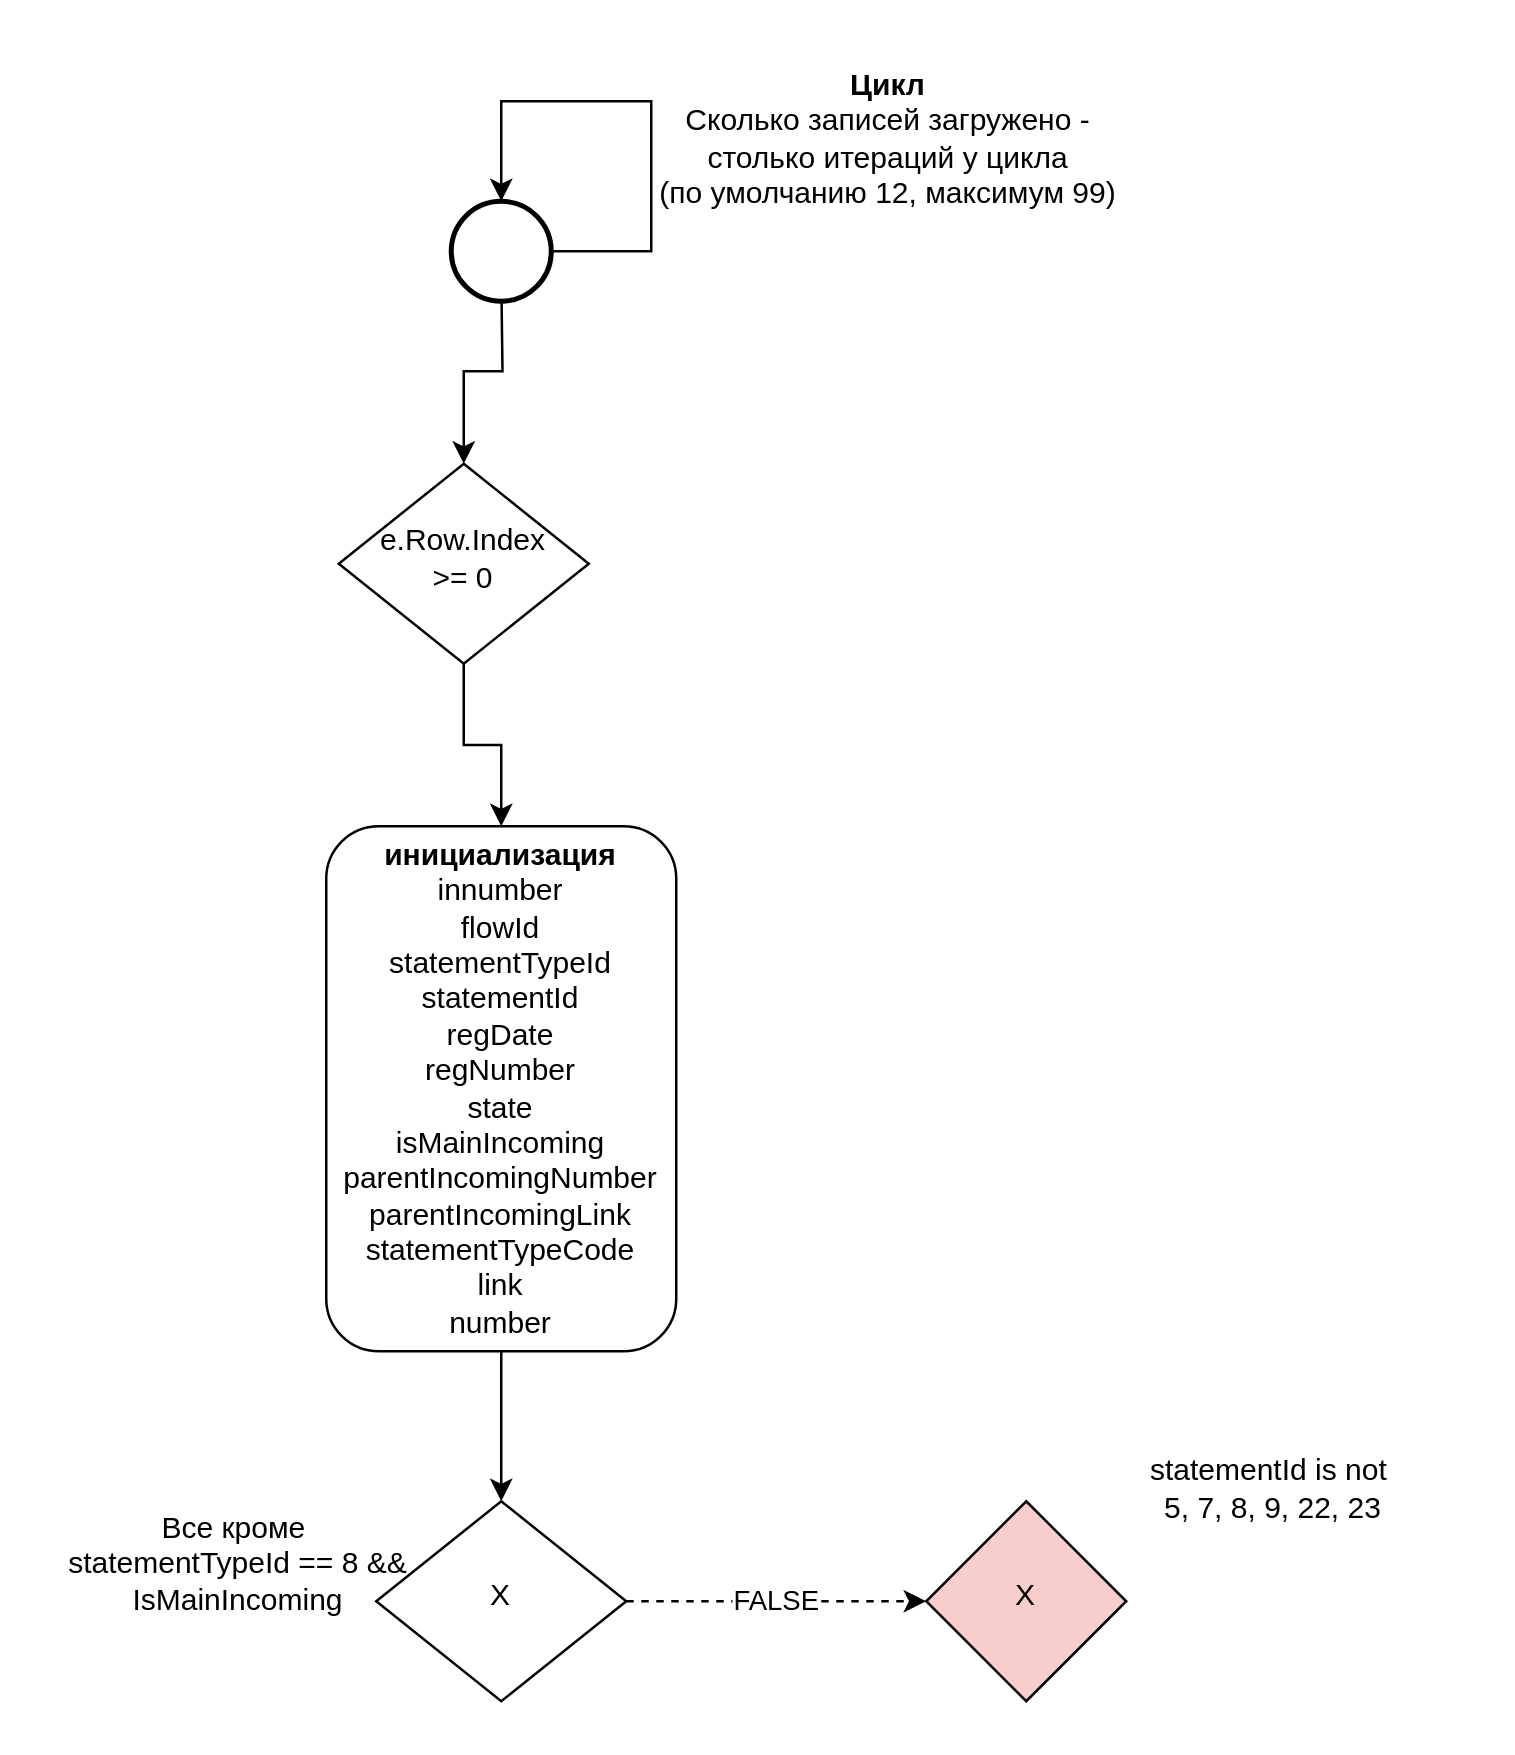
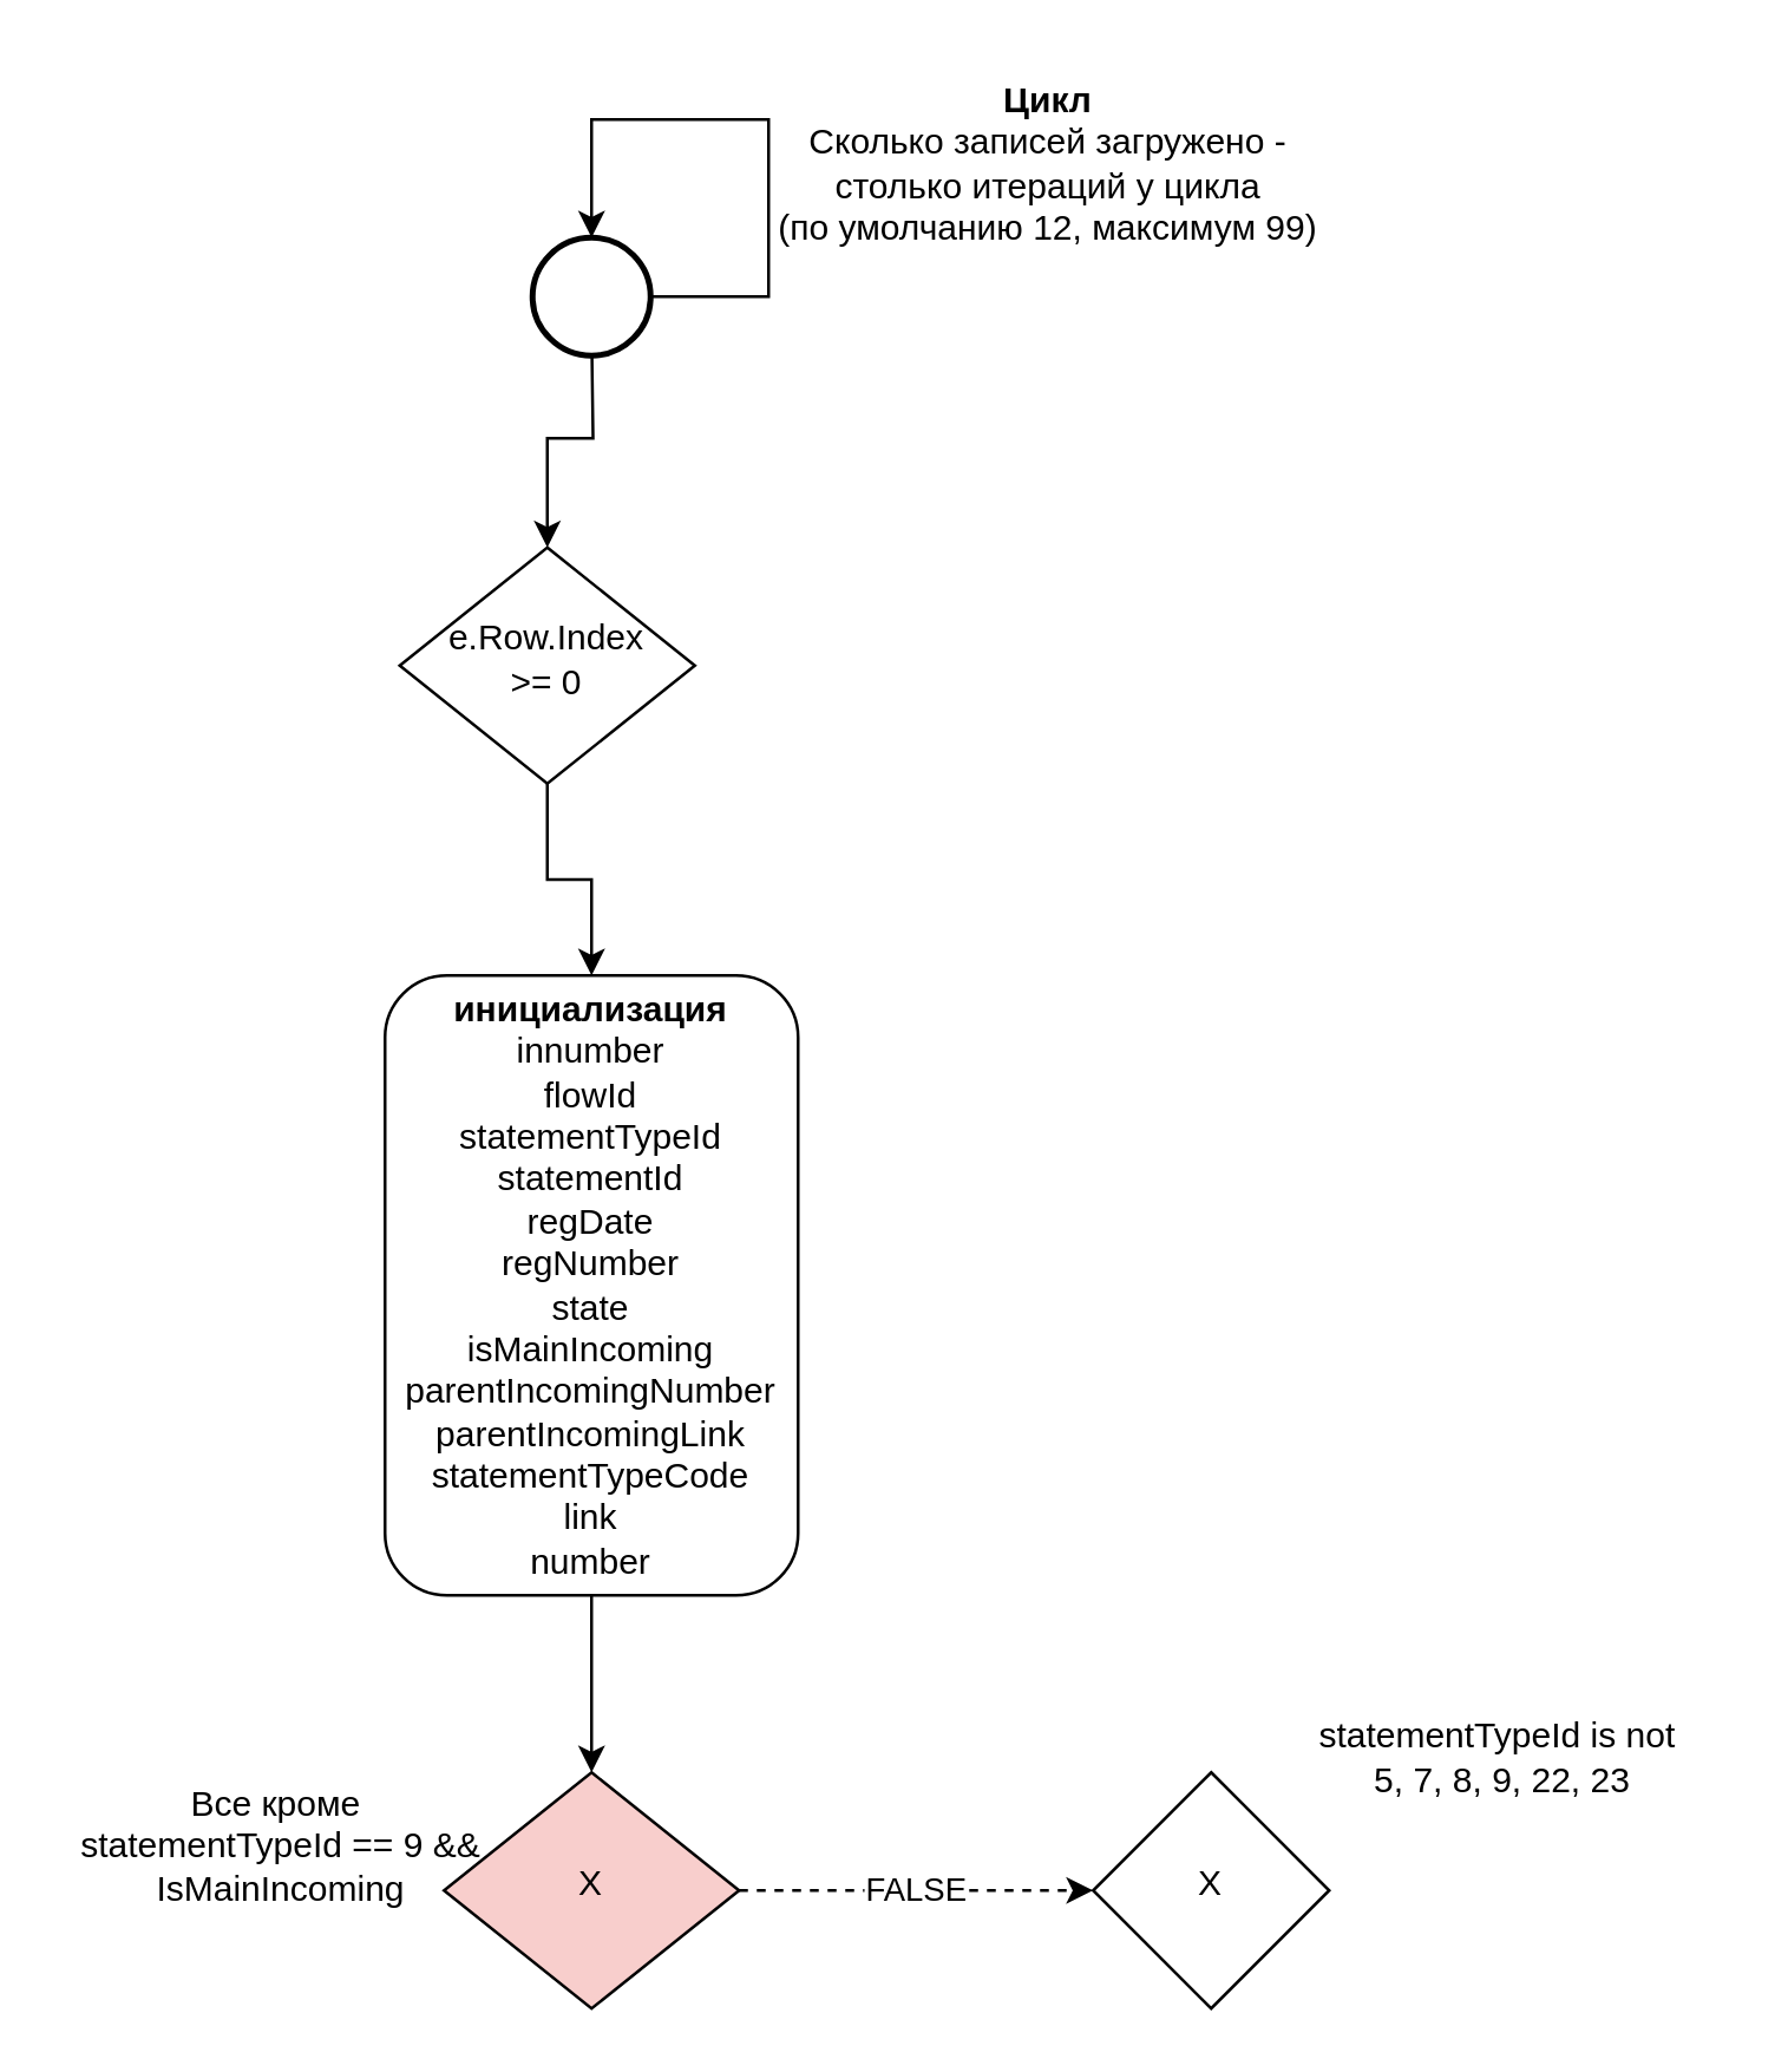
  <mxCell id="0" />
  <mxCell id="1" parent="0" />
  <mxCell id="2" style="edgeStyle=orthogonalEdgeStyle;rounded=0;orthogonalLoop=1;jettySize=auto;html=1;exitX=0.5;exitY=1;exitDx=0;exitDy=0;entryX=0.5;entryY=0;entryDx=0;entryDy=0;" edge="1" parent="1" source="3" target="5"><mxGeometry relative="1" as="geometry" /></mxCell>
  <mxCell id="3" value="e.Row.Index &lt;br&gt;&amp;gt;= 0" style="rhombus;whiteSpace=wrap;html=1;shadow=0;fontFamily=Helvetica;fontSize=12;align=center;strokeWidth=1;spacing=6;spacingTop=-4;" parent="1" vertex="1"><mxGeometry x="135" y="185" width="100" height="80" as="geometry" /></mxCell>
  <mxCell id="4" style="edgeStyle=orthogonalEdgeStyle;rounded=0;orthogonalLoop=1;jettySize=auto;html=1;" edge="1" parent="1" source="5" target="11"><mxGeometry relative="1" as="geometry" /></mxCell>
  <mxCell id="5" value="&lt;b&gt;инициализация&lt;br&gt;&lt;/b&gt;innumber&lt;br&gt;flowId&lt;br&gt;statementTypeId&lt;br&gt;statementId&lt;br&gt;regDate&lt;br&gt;regNumber&lt;br&gt;state&lt;br&gt;isMainIncoming&lt;br&gt;parentIncomingNumber&lt;br&gt;parentIncomingLink&lt;br&gt;statementTypeCode&lt;br&gt;link&lt;br&gt;number" style="rounded=1;whiteSpace=wrap;html=1;fontSize=12;glass=0;strokeWidth=1;shadow=0;" parent="1" vertex="1"><mxGeometry x="130" y="330" width="140" height="210" as="geometry" /></mxCell>
  <mxCell id="6" style="edgeStyle=orthogonalEdgeStyle;rounded=0;orthogonalLoop=1;jettySize=auto;html=1;" edge="1" parent="1" target="3"><mxGeometry relative="1" as="geometry"><mxPoint x="200" y="110" as="sourcePoint" /></mxGeometry></mxCell>
  <mxCell id="7" value="" style="strokeWidth=2;html=1;shape=mxgraph.flowchart.start_2;whiteSpace=wrap;" vertex="1" parent="1"><mxGeometry x="180" y="80" width="40" height="40" as="geometry" /></mxCell>
  <mxCell id="8" style="edgeStyle=orthogonalEdgeStyle;rounded=0;orthogonalLoop=1;jettySize=auto;html=1;entryX=0.5;entryY=0;entryDx=0;entryDy=0;entryPerimeter=0;exitX=1;exitY=0.5;exitDx=0;exitDy=0;exitPerimeter=0;" edge="1" parent="1" source="7" target="7"><mxGeometry relative="1" as="geometry"><Array as="points"><mxPoint x="260" y="100" /><mxPoint x="260" y="40" /><mxPoint x="200" y="40" /></Array></mxGeometry></mxCell>
  <mxCell id="9" value="&lt;b&gt;Цикл&lt;/b&gt;&lt;br&gt;Сколько записей загружено - столько итераций у цикла&lt;br&gt;(по умолчанию 12, максимум 99)" style="text;html=1;strokeColor=none;fillColor=none;align=center;verticalAlign=middle;whiteSpace=wrap;rounded=0;" vertex="1" parent="1"><mxGeometry x="250" y="20" width="210" height="70" as="geometry" /></mxCell>
  <mxCell id="10" value="FALSE" style="edgeStyle=orthogonalEdgeStyle;rounded=0;orthogonalLoop=1;jettySize=auto;html=1;dashed=1;" edge="1" parent="1" source="11" target="13"><mxGeometry relative="1" as="geometry" /></mxCell>
- <mxCell id="11" value="Х" style="rhombus;whiteSpace=wrap;html=1;shadow=0;fontFamily=Helvetica;fontSize=12;align=center;strokeWidth=1;spacing=6;spacingTop=-4;" vertex="1" parent="1"><mxGeometry x="150" y="600" width="100" height="80" as="geometry" /></mxCell>
- <mxCell id="12" value="Все кроме&amp;nbsp;&lt;br&gt;statementTypeId == 8 &amp;amp;&amp;amp; IsMainIncoming" style="text;html=1;strokeColor=none;fillColor=none;align=center;verticalAlign=middle;whiteSpace=wrap;rounded=0;" vertex="1" parent="1"><mxGeometry y="600" width="150" height="50" as="geometry" x="20" /></mxCell>
- <mxCell id="13" value="X" style="rhombus;whiteSpace=wrap;html=1;shadow=0;strokeWidth=1;spacing=6;spacingTop=-4;fillColor=#f8cecc;" vertex="1" parent="1"><mxGeometry x="370" y="600" width="80" height="80" as="geometry" /></mxCell>
- <mxCell id="14" value="statementId is not&amp;nbsp;&lt;br&gt;5, 7, 8, 9, 22, 23" style="text;html=1;strokeColor=none;fillColor=none;align=center;verticalAlign=middle;whiteSpace=wrap;rounded=0;" vertex="1" parent="1"><mxGeometry x="434" y="570" width="150" height="50" as="geometry" /></mxCell>
+ <mxCell id="11" value="Х" style="rhombus;whiteSpace=wrap;html=1;shadow=0;fontFamily=Helvetica;fontSize=12;align=center;strokeWidth=1;spacing=6;spacingTop=-4;fillColor=#f8cecc;" vertex="1" parent="1"><mxGeometry x="150" y="600" width="100" height="80" as="geometry" /></mxCell>
+ <mxCell id="12" value="Все кроме&amp;nbsp;&lt;br&gt;statementTypeId == 9 &amp;amp;&amp;amp; IsMainIncoming" style="text;html=1;strokeColor=none;fillColor=none;align=center;verticalAlign=middle;whiteSpace=wrap;rounded=0;" vertex="1" parent="1"><mxGeometry y="600" width="150" height="50" as="geometry" x="20" /></mxCell>
+ <mxCell id="13" value="X" style="rhombus;whiteSpace=wrap;html=1;shadow=0;strokeWidth=1;spacing=6;spacingTop=-4;" vertex="1" parent="1"><mxGeometry x="370" y="600" width="80" height="80" as="geometry" /></mxCell>
+ <mxCell id="14" value="statementTypeId is not&amp;nbsp;&lt;br&gt;5, 7, 8, 9, 22, 23" style="text;html=1;strokeColor=none;fillColor=none;align=center;verticalAlign=middle;whiteSpace=wrap;rounded=0;" vertex="1" parent="1"><mxGeometry x="434" y="570" width="150" height="50" as="geometry" /></mxCell>
